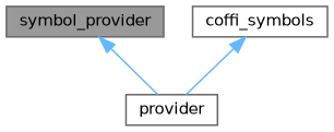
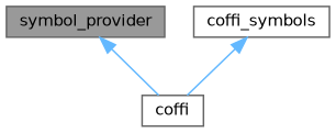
  digraph {
    node [color=gray40 fillcolor=white fontname=Helvetica fontsize=10 shape=box style=filled]
    edge [color=steelblue1 dir=back fontname=Helvetica fontsize=10 labelfontname=Helvetica labelfontsize=10 style=solid]
    n1 [fillcolor=grey60 fontcolor=black height=0.2 label=symbol_provider width=0.4]
-   n2 [height=0.2 label=provider width=0.4]
+   n2 [height=0.2 label=coffi width=0.4]
    n3 [height=0.2 label=coffi_symbols width=0.4]
    n1 -> n2
    n3 -> n2
  }
